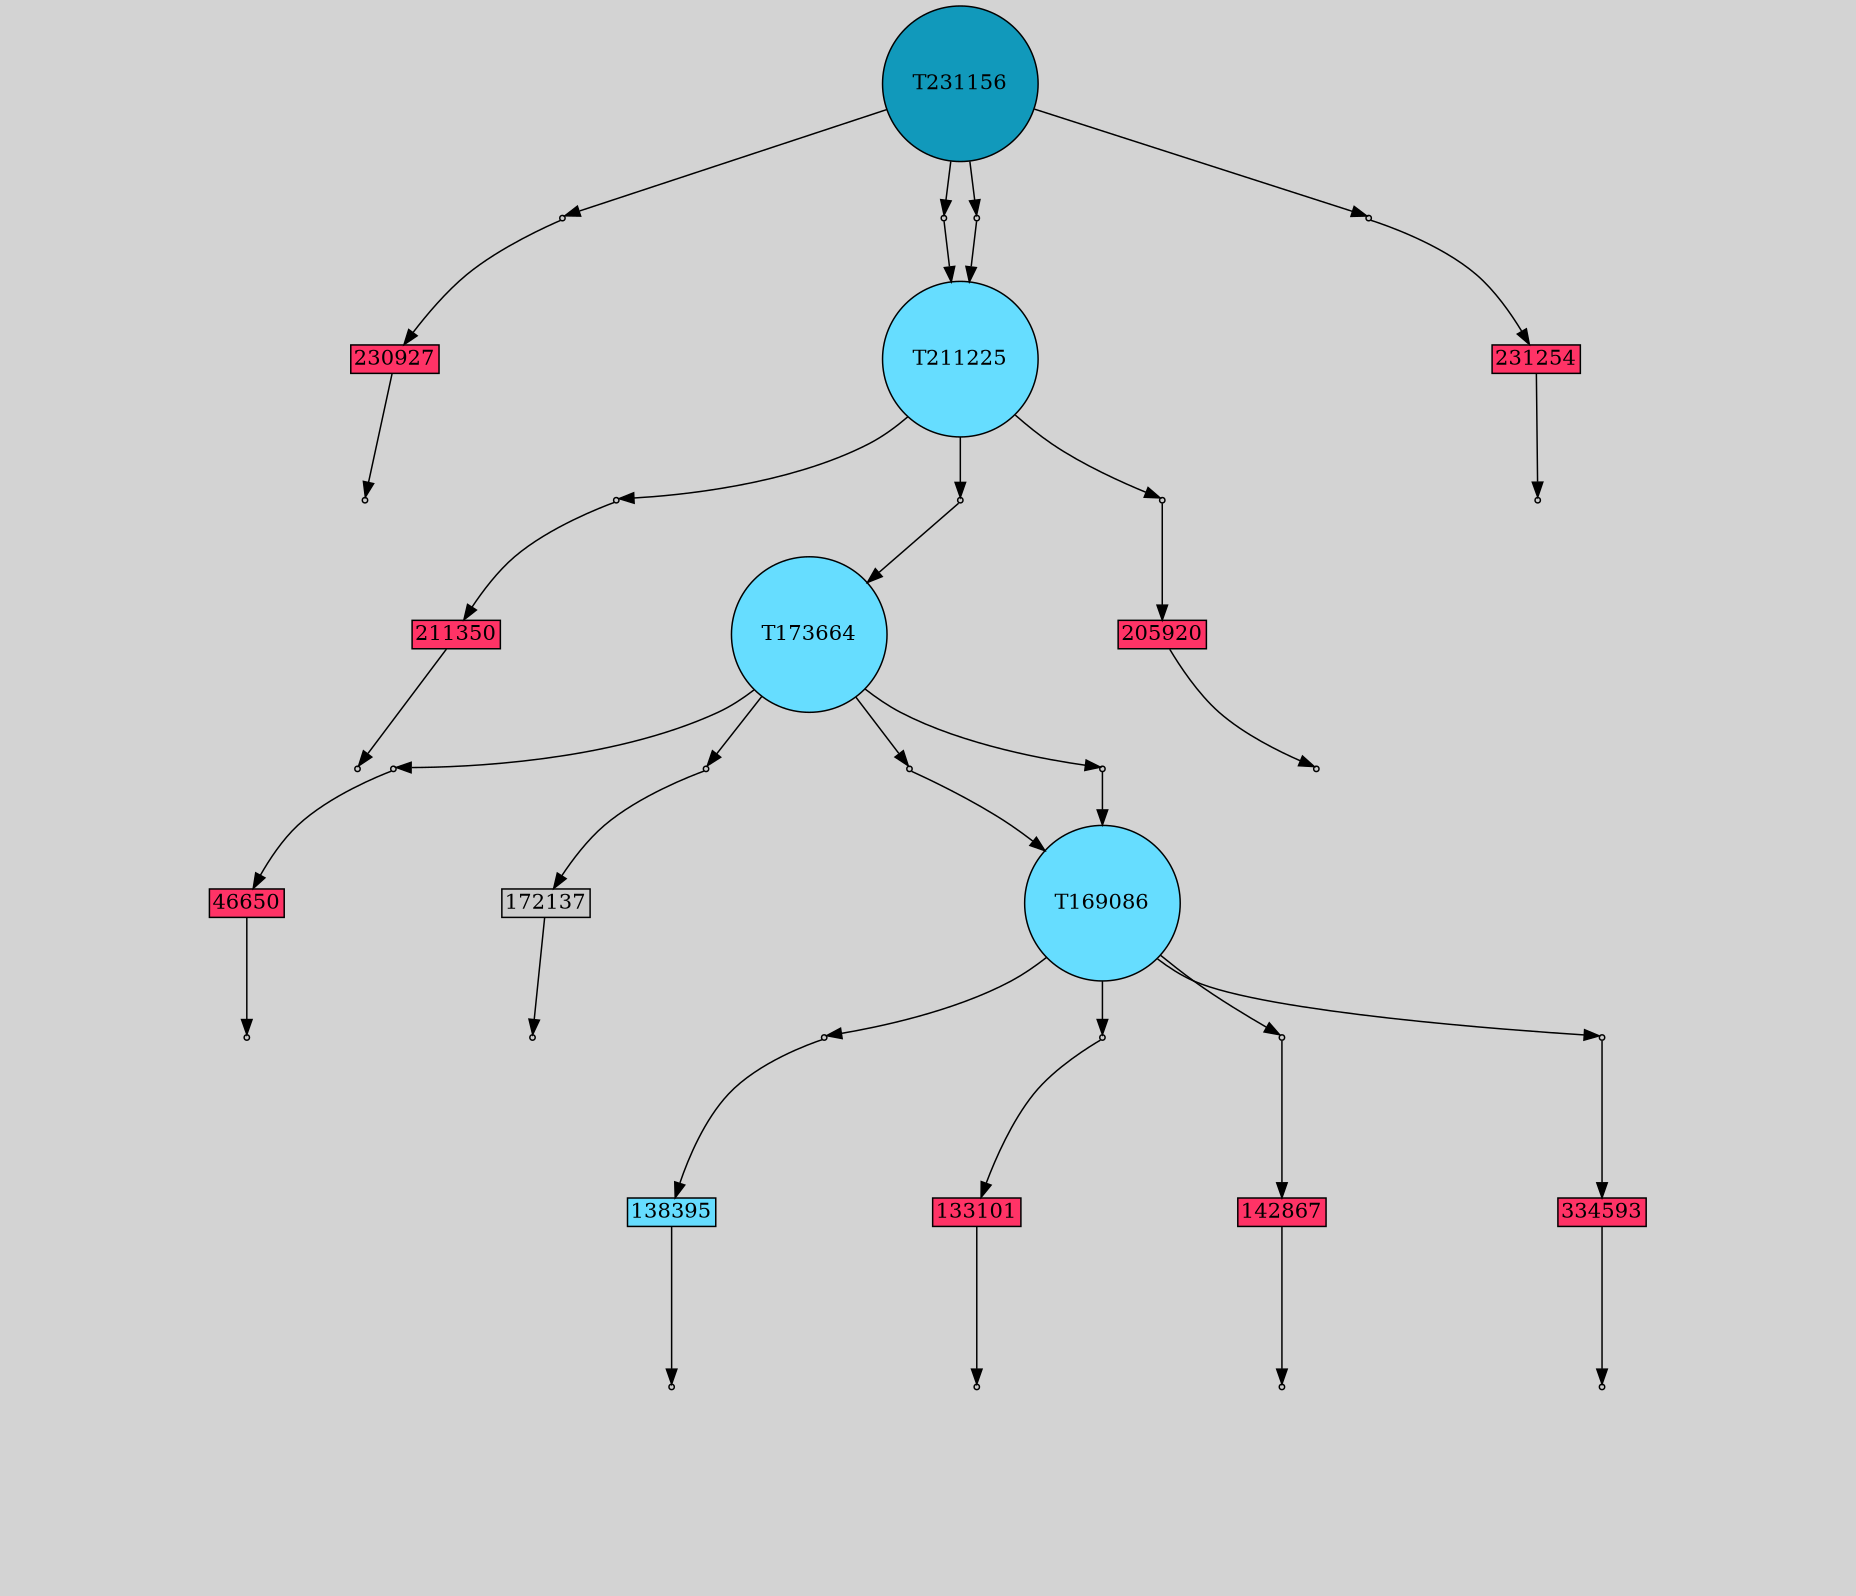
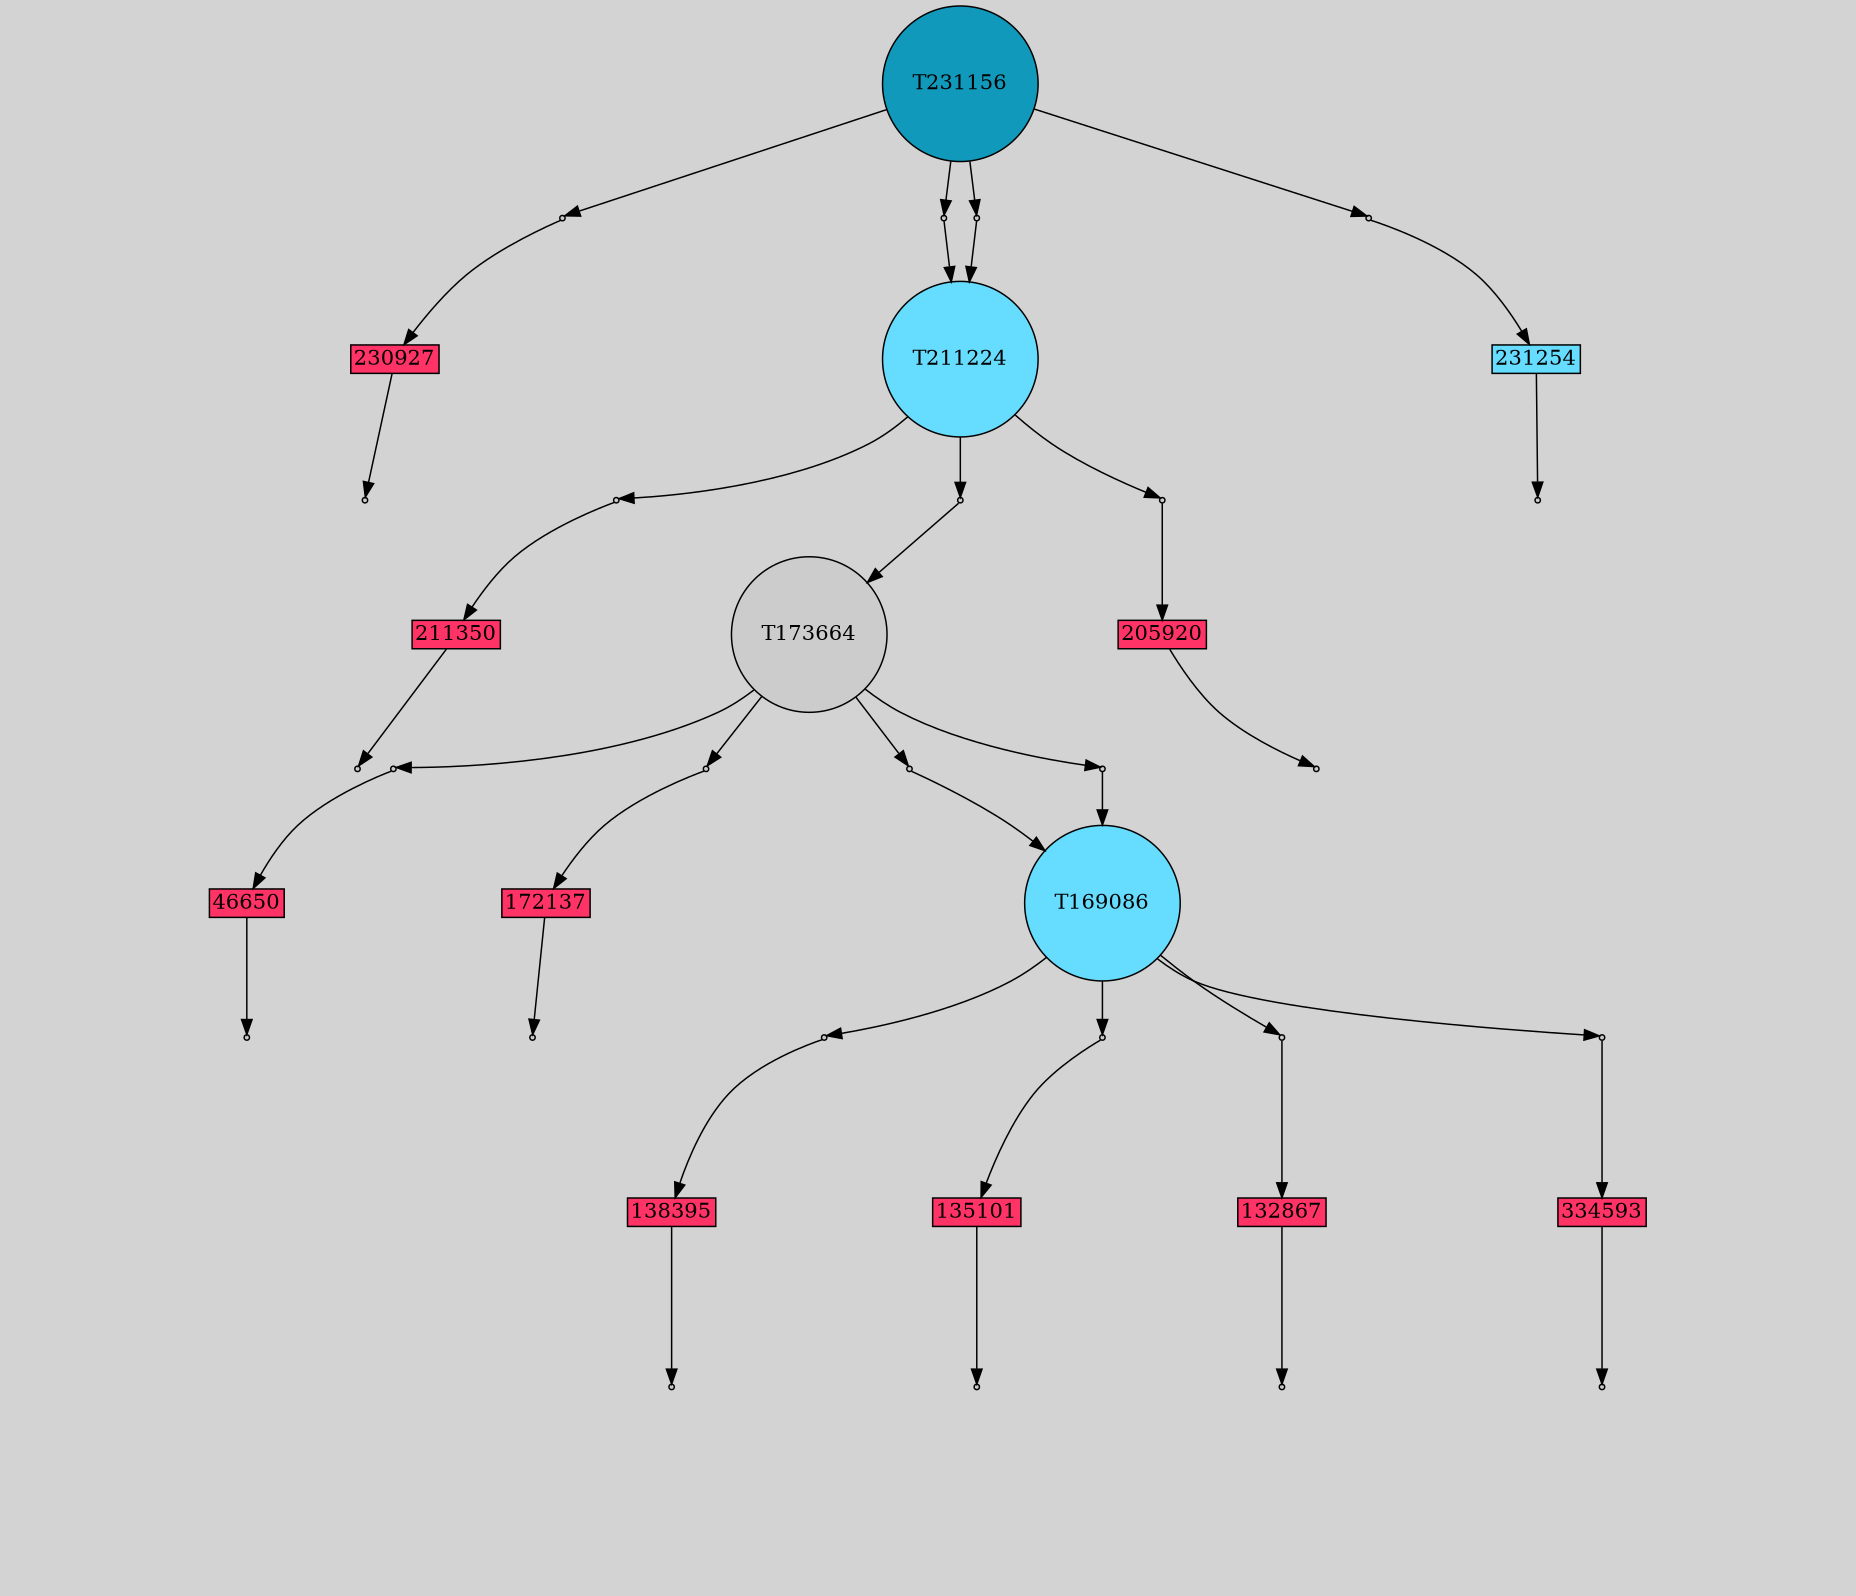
  digraph {
    bgcolor=lightgray
    node [shape=box style=filled]
    T231156 [fillcolor="#1199bb" shape=circle]
    n2 [fillcolor="#cccccc" label=0 shape=point]
    n3 [fillcolor="#cccccc" label=0 shape=point]
    n4 [fillcolor="#cccccc" label=0 shape=point]
    n5 [fillcolor="#cccccc" label=0 shape=point]
-   T211224 [fillcolor="#66ddff" shape=circle label=T211225]
+   T211224 [fillcolor="#66ddff" shape=circle]
    n7 [label="6|6&1|8#0|9&#92;n10|7&1|6#1|5&#92;n11|0&0|6#0|7&#92;n" style=invis]
    n8 [fillcolor="#ff3366" height=0 label=230927 margin=0.03 width=0]
    n9 [label="5|1&1|4#0|4&#92;n5|0&0|1#0|1&#92;n" style=invis]
    n10 [label="6|6&1|8#0|9&#92;n0|7&1|6#1|5&#92;n11|0&0|6#0|7&#92;n" style=invis]
-   n11 [fillcolor="#ff3366" height=0 label=231254 margin=0.03 width=0]
+   n11 [fillcolor="#66ddff" height=0 label=231254 margin=0.03 width=0]
    n12 [label="1|7&1|6#1|4&#92;n1|1&1|0#1|7&#92;n10|0&0|7#0|1&#92;n8|2&0|8#1|8&#92;n0|2&0|10#1|10&#92;n11|3&0|2#0|2&#92;n0|0&1|8#0|3&#92;n" style=invis]
    n13 [fillcolor="#cccccc" label=0 shape=point]
    n14 [fillcolor="#cccccc" label=0 shape=point]
    n15 [fillcolor="#cccccc" label=0 shape=point]
-   T173664 [fillcolor="#66ddff" shape=circle]
+   T173664 [fillcolor="#cccccc" shape=circle]
    n17 [label="9|0&1|3#1|10&#92;n" style=invis]
    n18 [fillcolor="#ff3366" height=0 label=205920 margin=0.03 width=0]
    n19 [label="13|6&0|9#1|10&#92;n8|4&0|6#1|8&#92;n3|6&0|4#0|6&#92;n13|0&0|6#1|9&#92;n" style=invis]
    n20 [fillcolor="#ff3366" height=0 label=211350 margin=0.03 width=0]
    n21 [label="9|4&1|3#1|6&#92;n6|0&0|4#0|10&#92;n" style=invis]
    n22 [fillcolor="#cccccc" label=1 shape=point]
    n23 [label="9|0&1|0#0|7&#92;n" style=invis]
    n24 [fillcolor="#cccccc" label=1 shape=point]
    n25 [label="10|2&1|6#1|1&#92;n4|0&0|10#1|3&#92;n" style=invis]
    n26 [fillcolor="#cccccc" label=0 shape=point]
    n27 [fillcolor="#cccccc" label=0 shape=point]
    n28 [fillcolor="#cccccc" label=0 shape=point]
    n29 [fillcolor="#cccccc" label=0 shape=point]
    n30 [fillcolor="#66ddff" label=T169086 shape=circle]
    n31 [label="6|6&1|8#0|9&#92;n1|7&0|6#1|4&#92;n11|0&0|7#0|7&#92;n" style=invis]
    n32 [label="6|6&1|8#0|9&#92;n1|7&0|6#1|4&#92;n11|0&0|7#0|7&#92;n" style=invis]
    n33 [fillcolor="#ff3366" height=0 label=46650 margin=0.03 width=0]
    n34 [label="6|6&1|8#0|9&#92;n1|7&0|6#1|4&#92;n0|0&0|7#0|7&#92;n" style=invis]
-   n35 [fillcolor="#cccccc" height=0 label=172137 margin=0.03 width=0]
+   n35 [fillcolor="#ff3366" height=0 label=172137 margin=0.03 width=0]
    n36 [label="15|4&0|2#1|6&#92;n5|6&0|4#0|9&#92;n1|7&0|6#1|4&#92;n1|0&0|7#0|7&#92;n" style=invis]
    n37 [fillcolor="#cccccc" label=1 shape=point]
    n38 [label="1|0&1|3#1|8&#92;n10|0&1|8#0|0&#92;n16|0&0|8#0|8&#92;n" style=invis]
    n39 [fillcolor="#cccccc" label=1 shape=point]
    n40 [label="8|1&1|0#0|7&#92;n17|0&0|1#1|5&#92;n" style=invis]
    n41 [fillcolor="#cccccc" label=0 shape=point]
    n42 [fillcolor="#cccccc" label=0 shape=point]
    n43 [fillcolor="#cccccc" label=0 shape=point]
    n44 [fillcolor="#cccccc" label=0 shape=point]
-   n45 [fillcolor="#ff3366" height=0 label=142867 margin=0.03 width=0]
+   n45 [fillcolor="#ff3366" height=0 label=132867 margin=0.03 width=0]
    n46 [label="18|1&1|6#0|3&#92;n3|0&1|0#0|9&#92;n" style=invis]
    n47 [fillcolor="#ff3366" height=0 label=334593 margin=0.03 width=0]
    n48 [label="15|4&0|2#1|6&#92;n5|6&0|4#0|9&#92;n1|7&0|6#1|4&#92;n1|0&0|7#0|7&#92;n" style=invis]
-   n49 [fillcolor="#66ddff" height=0 label=138395 margin=0.03 width=0]
+   n49 [fillcolor="#ff3366" height=0 label=138395 margin=0.03 width=0]
    n50 [label="7|4&1|6#0|8&#92;n5|6&0|4#0|9&#92;n1|7&0|6#1|4&#92;n1|0&0|7#0|7&#92;n" style=invis]
-   n51 [fillcolor="#ff3366" height=0 label=133101 margin=0.03 width=0]
+   n51 [fillcolor="#ff3366" height=0 label=135101 margin=0.03 width=0]
    n52 [label="7|4&1|6#0|8&#92;n5|6&0|4#0|9&#92;n1|7&0|6#1|4&#92;n1|0&0|7#0|7&#92;n" style=invis]
    n53 [fillcolor="#cccccc" label=1 shape=point]
    n54 [label="18|0&1|7#1|5&#92;n18|6&1|2#1|7&#92;n7|1&0|0#1|7&#92;n11|1&0|6#0|1&#92;n0|7&0|8#1|8&#92;n4|2&0|9#0|7&#92;n12|0&0|0#0|0&#92;n0|0&0|8#0|10&#92;n11|0&0|0#1|3&#92;n16|0&0|8#0|2&#92;n" style=invis]
    n55 [fillcolor="#cccccc" label=1 shape=point]
    n56 [label="1|0&1|0#1|9&#92;n" style=invis]
    n57 [fillcolor="#cccccc" label=1 shape=point]
    n58 [label="9|2&1|2#0|0&#92;n1|2&1|2#0|2&#92;n18|0&1|7#1|5&#92;n0|0&0|8#0|2&#92;n" style=invis]
    n59 [fillcolor="#cccccc" label=1 shape=point]
    n60 [label="18|0&1|7#1|5&#92;n9|2&1|2#0|0&#92;n12|0&0|0#0|0&#92;n0|0&0|8#0|10&#92;n1|2&1|2#0|10&#92;n0|0&0|8#0|2&#92;n" style=invis]
    n61 [fillcolor="#cccccc" label=1 shape=point]
    n62 [label="18|0&1|7#1|5&#92;n12|0&0|0#0|0&#92;n9|2&1|2#0|0&#92;n0|0&0|8#0|10&#92;n1|2&1|2#0|2&#92;n0|0&0|8#0|2&#92;n" style=invis]
    n63 [fillcolor="#cccccc" label=1 shape=point]
    n64 [label="18|0&1|7#1|5&#92;n12|0&0|0#0|0&#92;n9|2&1|2#0|0&#92;n0|0&0|8#0|10&#92;n1|2&1|2#0|2&#92;n0|0&0|8#0|2&#92;n" style=invis]
    T231156 -> n2
    T231156 -> n3
    T231156 -> n4
    T231156 -> n5
    n2 -> T211224
    n2 -> n7 [style=invis]
    n3 -> n8
    n3 -> n9 [style=invis]
    n4 -> T211224
    n4 -> n10 [style=invis]
    n5 -> n11
    n5 -> n12 [style=invis]
    T211224 -> n13
    T211224 -> n14
    T211224 -> n15
    n8 -> n22
    n11 -> n24
    n13 -> T173664
    n13 -> n17 [style=invis]
    n14 -> n18
    n14 -> n19 [style=invis]
    n15 -> n20
    n15 -> n21 [style=invis]
    T173664 -> n26
    T173664 -> n27
    T173664 -> n28
    T173664 -> n29
    n18 -> n37
    n20 -> n39
    n22 -> n23 [style=invis]
    n24 -> n25 [style=invis]
    n26 -> n30
    n26 -> n31 [style=invis]
    n27 -> n30
    n27 -> n32 [style=invis]
    n28 -> n33
    n28 -> n34 [style=invis]
    n29 -> n35
    n29 -> n36 [style=invis]
    n30 -> n41
    n30 -> n42
    n30 -> n43
    n30 -> n44
    n33 -> n53
    n35 -> n55
    n37 -> n38 [style=invis]
    n39 -> n40 [style=invis]
    n41 -> n45
    n41 -> n46 [style=invis]
    n42 -> n47
    n42 -> n48 [style=invis]
    n43 -> n49
    n43 -> n50 [style=invis]
    n44 -> n51
    n44 -> n52 [style=invis]
    n45 -> n57
    n47 -> n59
    n49 -> n61
    n51 -> n63
    n53 -> n54 [style=invis]
    n55 -> n56 [style=invis]
    n57 -> n58 [style=invis]
    n59 -> n60 [style=invis]
    n61 -> n62 [style=invis]
    n63 -> n64 [style=invis]
  }
